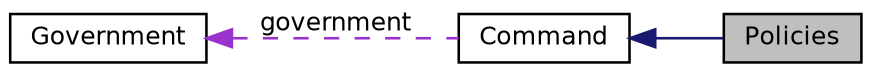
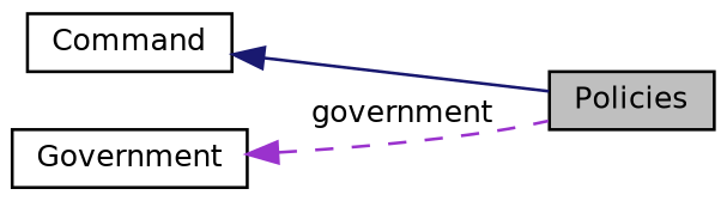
  digraph {
    rankdir=LR
    node [color=black fillcolor=white fontname=Helvetica fontsize=10 shape=record style=filled]
    edge [dir=back fontname=Helvetica fontsize=10 labelfontname=Helvetica labelfontsize=10]
    n1 [fillcolor=grey75 fontcolor=black height=0.2 label=Policies width=0.4]
    n2 [height=0.2 label=Command width=0.4]
    n3 [height=0.2 label=Government width=0.4]
    n2 -> n1 [color=midnightblue style=solid]
-   n3 -> n2 [color=darkorchid3 label=" government" style=dashed]
+   n3 -> n1 [color=darkorchid3 label=" government" style=dashed]
  }
